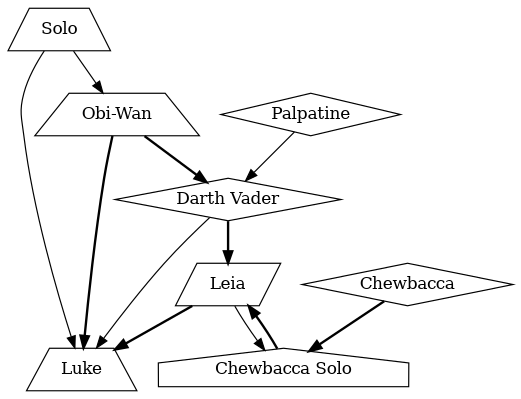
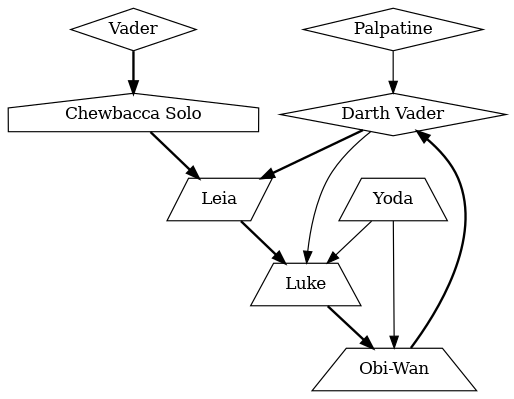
  digraph {
    node [shape=diamond]
    edge [style=bold]
    "Darth Vader"
    Luke [shape=trapezium]
    Leia [shape=parallelogram]
    n4 [label="Chewbacca Solo" shape=house]
    "Obi-Wan" [shape=trapezium]
-   Chewbacca
-   Yoda [shape=trapezium label=Solo]
+   Chewbacca [label=Vader]
+   Yoda [shape=trapezium]
    Palpatine
    "Darth Vader" -> Luke [style=solid]
    "Darth Vader" -> Leia
    Leia -> Luke
-   Leia -> n4 [style=solid]
    n4 -> Leia
    "Obi-Wan" -> "Darth Vader"
-   "Obi-Wan" -> Luke
+   Luke -> "Obi-Wan"
    Chewbacca -> n4
    Yoda -> Luke [style=solid]
    Yoda -> "Obi-Wan" [style=solid]
    Palpatine -> "Darth Vader" [style=solid]
  }
